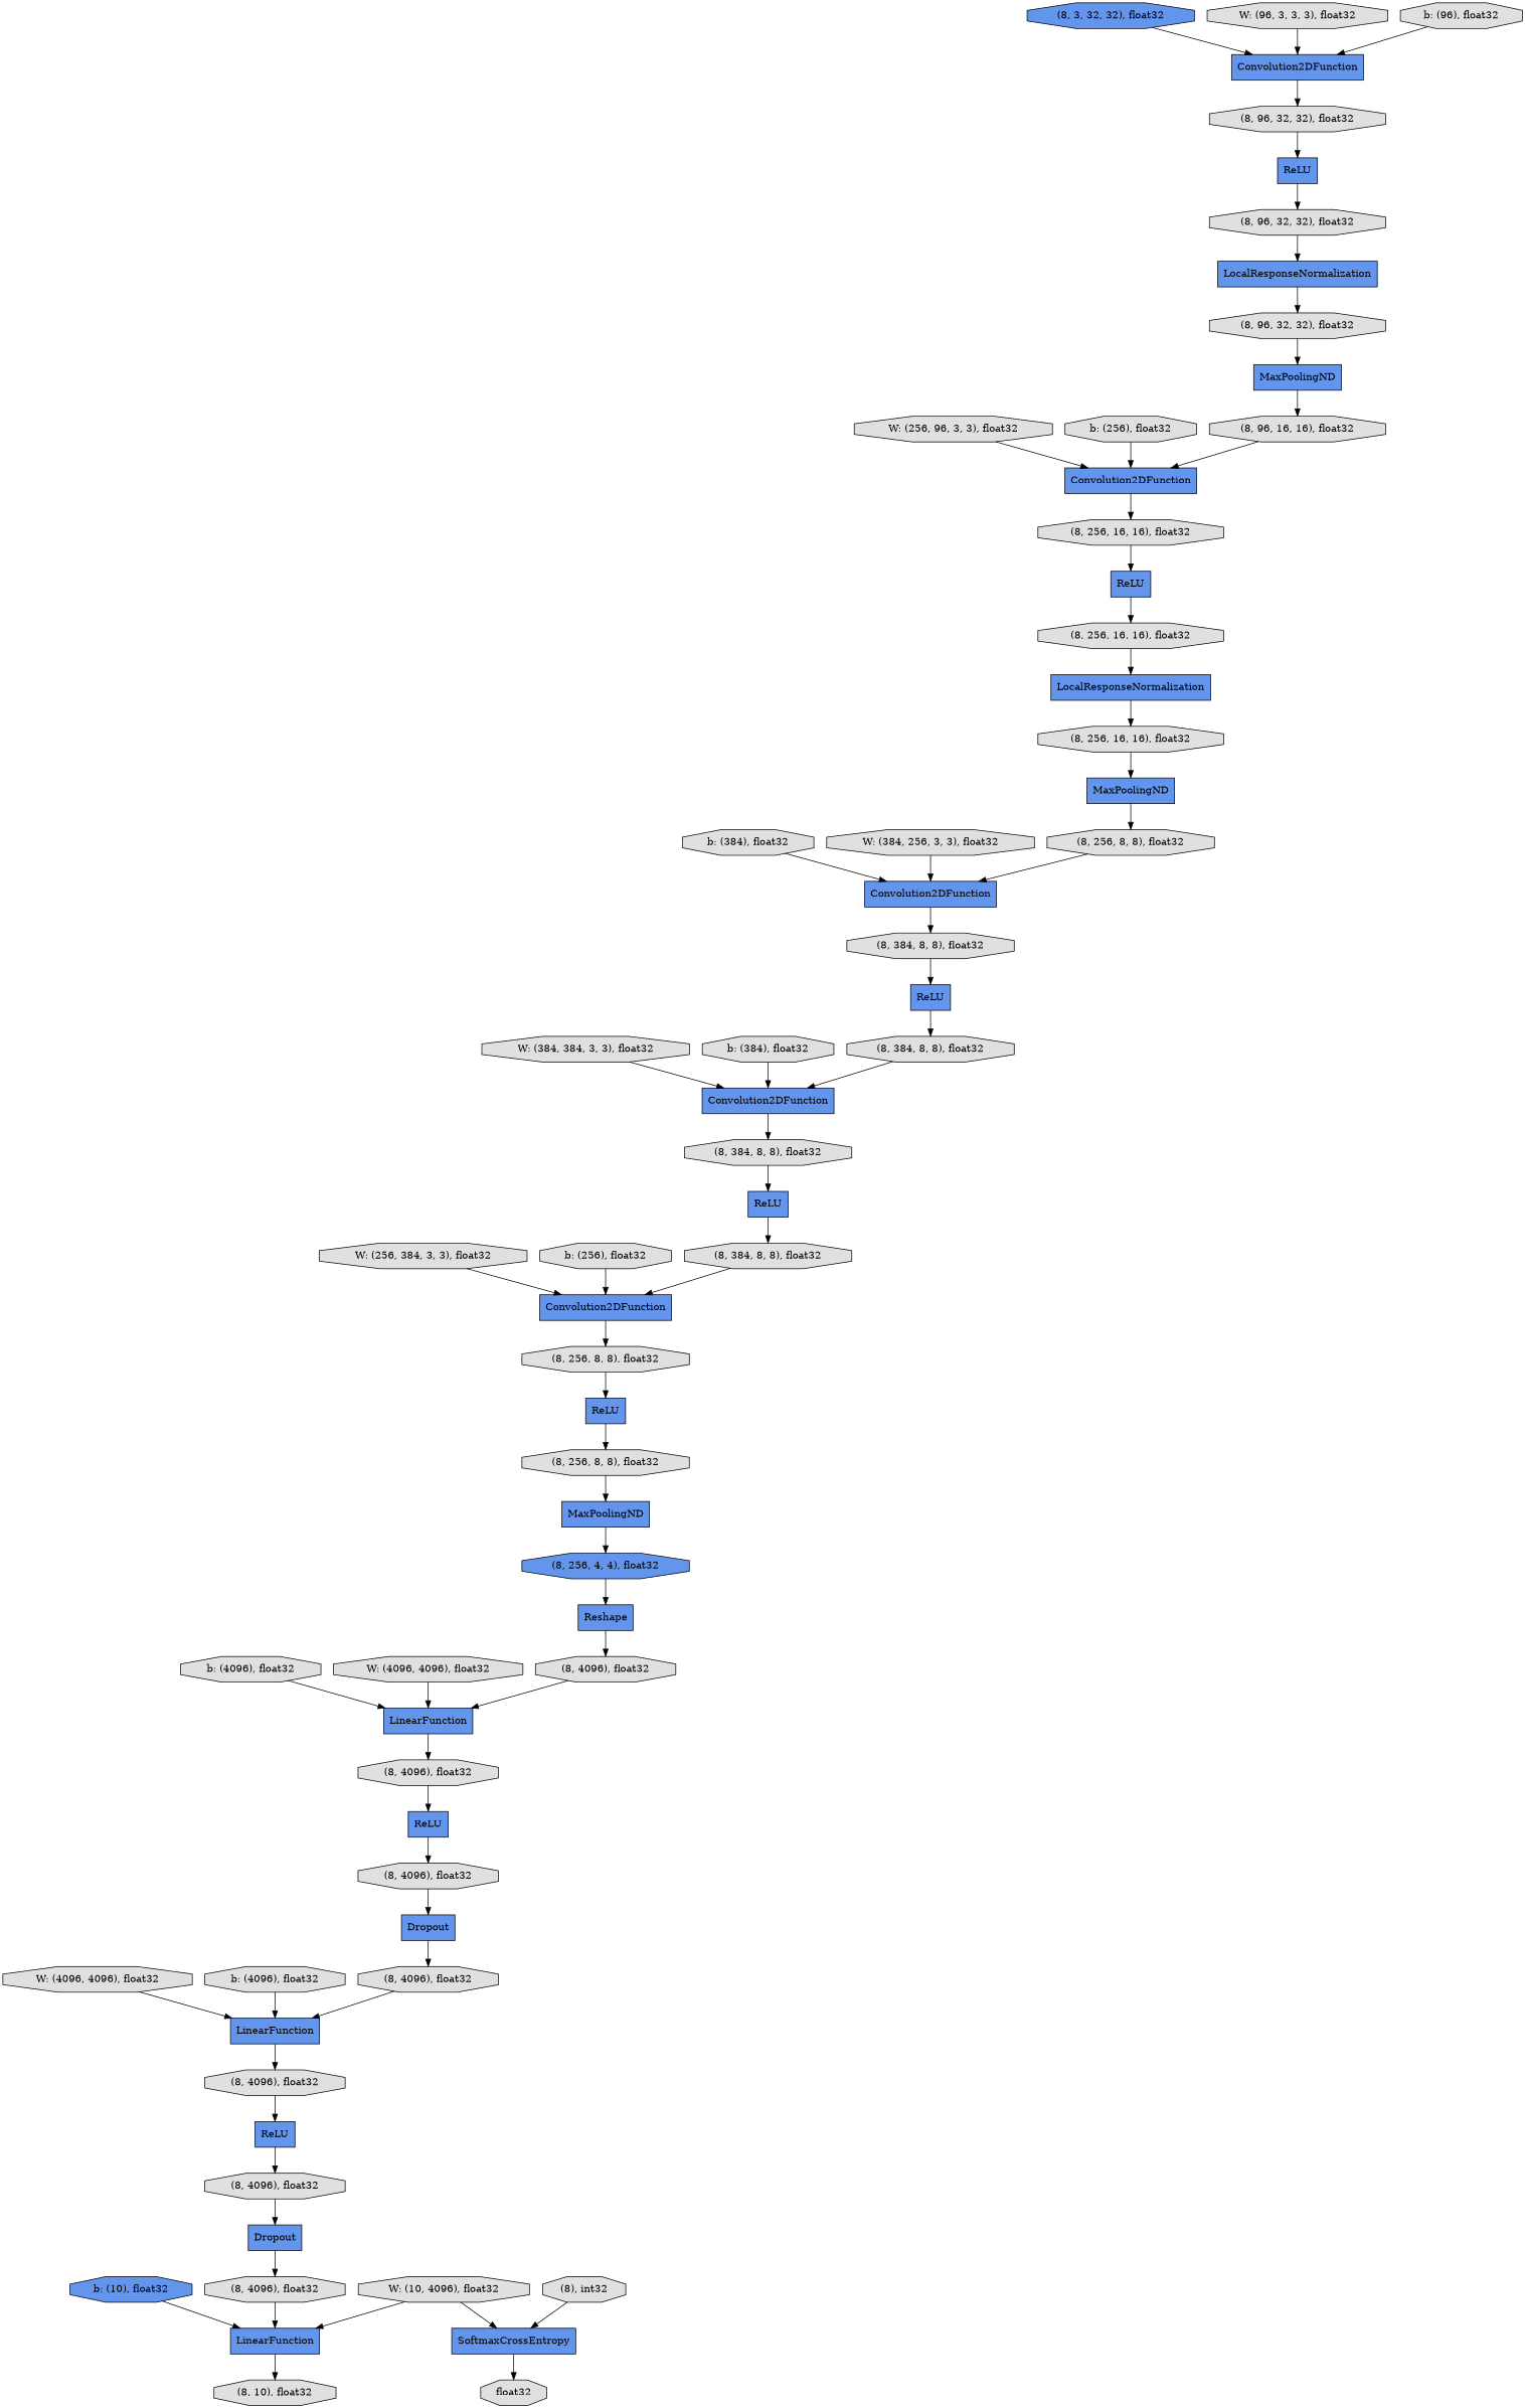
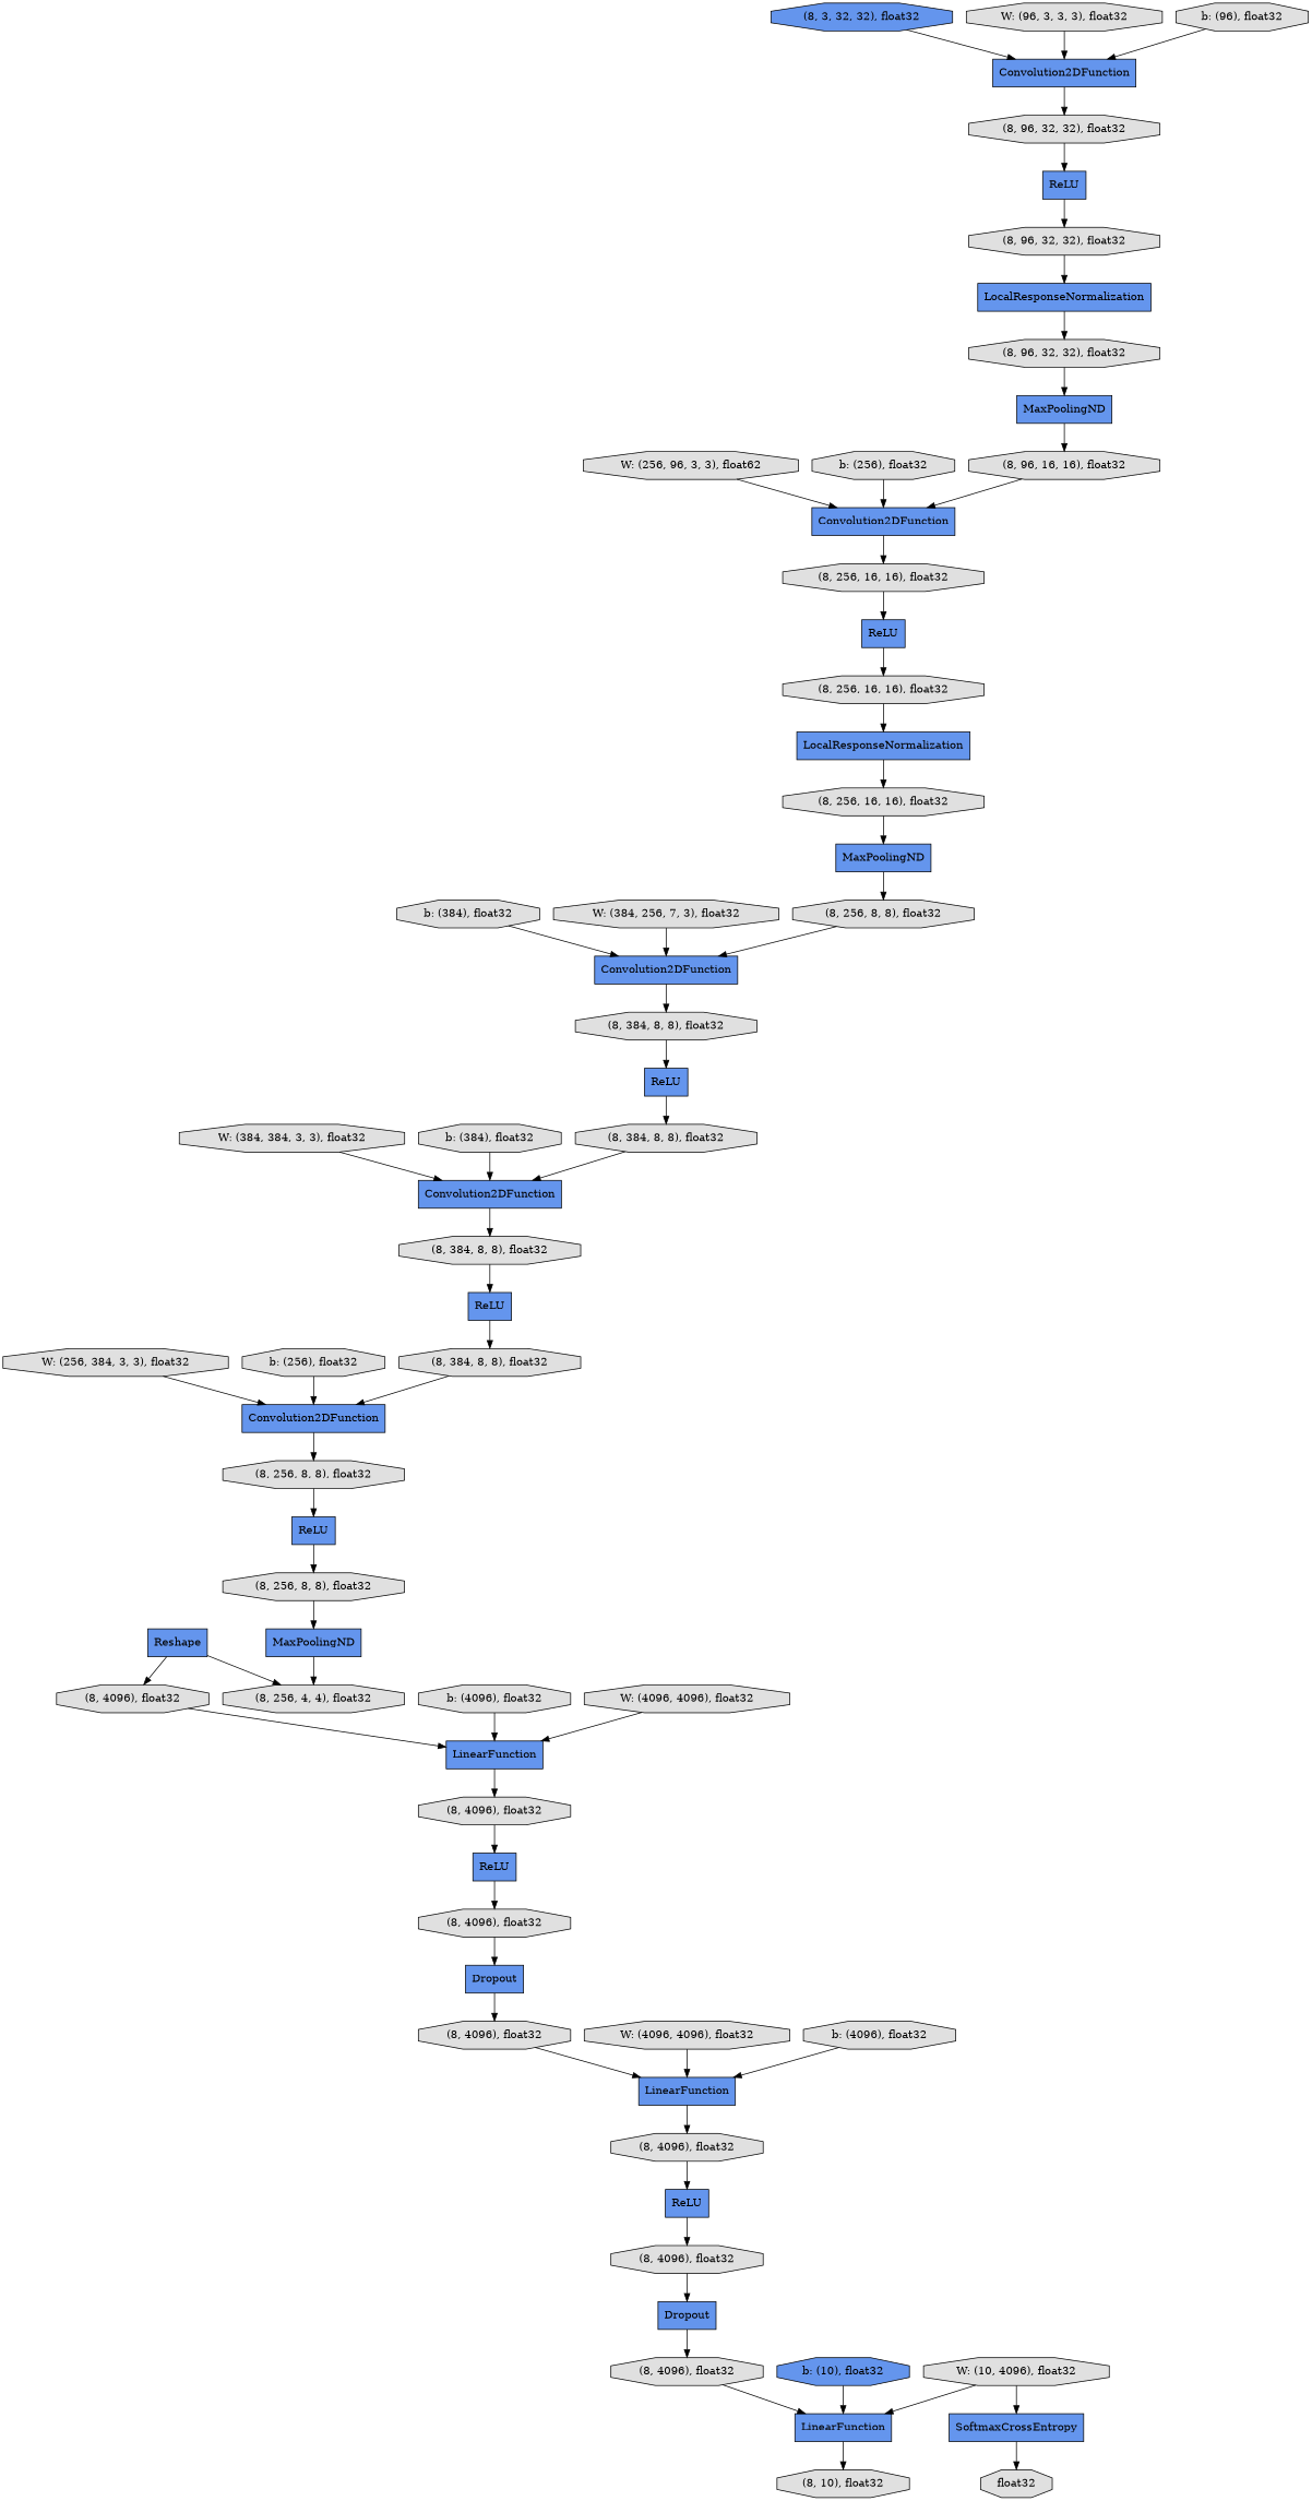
  digraph {
    rankdir=TB
    node [fillcolor="#E0E0E0" shape=octagon style=filled]
    n1 [label="(8, 96, 32, 32), float32"]
    n2 [fillcolor="#6495ED" label=MaxPoolingND shape=record]
    n3 [label="(8, 96, 16, 16), float32"]
    n4 [fillcolor="#6495ED" label=Reshape shape=record]
    n5 [label="(8, 4096), float32"]
    n6 [fillcolor="#6495ED" label=LinearFunction shape=record]
    n7 [label="(8, 4096), float32"]
    n8 [fillcolor="#6495ED" label=LinearFunction shape=record]
    n9 [label="(8, 10), float32"]
    n10 [fillcolor="#6495ED" label=ReLU shape=record]
    n11 [label="(8, 96, 32, 32), float32"]
    n12 [fillcolor="#6495ED" label=LocalResponseNormalization shape=record]
    n13 [fillcolor="#6495ED" label=Convolution2DFunction shape=record]
    n14 [label="(8, 256, 16, 16), float32"]
    n15 [label="(8, 256, 8, 8), float32"]
    n16 [fillcolor="#6495ED" label=MaxPoolingND shape=record]
-   n17 [fillcolor="#6495ED" label="(8, 256, 4, 4), float32"]
+   n17 [label="(8, 256, 4, 4), float32"]
    n18 [fillcolor="#6495ED" label=ReLU shape=record]
    n19 [label="(8, 256, 16, 16), float32"]
-   n20 [label="(8), int32"]
    n21 [fillcolor="#6495ED" label=SoftmaxCrossEntropy shape=record]
    n22 [label=float32]
    n23 [label="b: (384), float32"]
    n24 [fillcolor="#6495ED" label=Convolution2DFunction shape=record]
    n25 [label="(8, 384, 8, 8), float32"]
    n26 [fillcolor="#6495ED" label=LocalResponseNormalization shape=record]
    n27 [label="(8, 256, 16, 16), float32"]
    n28 [fillcolor="#6495ED" label=MaxPoolingND shape=record]
    n29 [label="(8, 256, 8, 8), float32"]
    n30 [fillcolor="#6495ED" label=ReLU shape=record]
    n31 [label="(8, 4096), float32"]
    n32 [fillcolor="#6495ED" label=Dropout shape=record]
    n33 [label="(8, 4096), float32"]
    n34 [fillcolor="#6495ED" label=ReLU shape=record]
    n35 [label="W: (384, 384, 3, 3), float32"]
    n36 [fillcolor="#6495ED" label=Convolution2DFunction shape=record]
    n37 [label="(8, 384, 8, 8), float32"]
    n38 [label="b: (4096), float32"]
    n39 [fillcolor="#6495ED" label="(8, 3, 32, 32), float32"]
    n40 [fillcolor="#6495ED" label=Convolution2DFunction shape=record]
    n41 [label="(8, 96, 32, 32), float32"]
    n42 [label="W: (96, 3, 3, 3), float32"]
    n43 [fillcolor="#6495ED" label=ReLU shape=record]
    n44 [label="(8, 384, 8, 8), float32"]
    n45 [fillcolor="#6495ED" label=Convolution2DFunction shape=record]
    n46 [fillcolor="#6495ED" label=Dropout shape=record]
    n47 [label="(8, 4096), float32"]
    n48 [fillcolor="#6495ED" label=LinearFunction shape=record]
    n49 [label="(8, 4096), float32"]
-   n50 [label="W: (384, 256, 3, 3), float32"]
+   n50 [label="W: (384, 256, 7, 3), float32"]
    n51 [fillcolor="#6495ED" label=ReLU shape=record]
    n52 [label="(8, 384, 8, 8), float32"]
    n53 [label="(8, 4096), float32"]
    n54 [label="b: (384), float32"]
    n55 [label="b: (96), float32"]
    n56 [fillcolor="#6495ED" label=ReLU shape=record]
    n57 [label="W: (10, 4096), float32"]
    n58 [label="W: (256, 384, 3, 3), float32"]
    n59 [label="(8, 256, 8, 8), float32"]
    n60 [fillcolor="#6495ED" label="b: (10), float32"]
-   n61 [label="W: (256, 96, 3, 3), float32"]
+   n61 [label="W: (256, 96, 3, 3), float62"]
    n62 [label="W: (4096, 4096), float32"]
    n63 [label="b: (256), float32"]
    n64 [label="b: (4096), float32"]
    n65 [label="b: (256), float32"]
    n66 [label="W: (4096, 4096), float32"]
    n1 -> n2
    n2 -> n3
    n3 -> n13
    n4 -> n5
    n5 -> n6
    n6 -> n33
    n7 -> n8
    n8 -> n9
    n10 -> n11
    n11 -> n12
    n12 -> n1
    n13 -> n14
    n14 -> n18
    n15 -> n16
    n16 -> n17
-   n17 -> n4
+   n4 -> n17
    n18 -> n19
    n19 -> n26
-   n20 -> n21
    n21 -> n22
    n23 -> n24
    n24 -> n25
    n25 -> n51
    n26 -> n27
    n27 -> n28
    n28 -> n29
    n29 -> n24
    n30 -> n31
    n31 -> n32
    n32 -> n7
    n33 -> n34
    n34 -> n49
    n35 -> n36
    n36 -> n37
    n37 -> n43
    n38 -> n6
    n39 -> n40
    n40 -> n41
    n41 -> n10
    n42 -> n40
    n43 -> n44
    n44 -> n45
    n45 -> n59
    n46 -> n47
    n47 -> n48
    n48 -> n53
    n49 -> n46
    n50 -> n24
    n51 -> n52
    n52 -> n36
    n53 -> n30
    n54 -> n36
    n55 -> n40
    n56 -> n15
    n57 -> n8
    n57 -> n21
    n58 -> n45
    n59 -> n56
    n60 -> n8
    n61 -> n13
    n62 -> n48
    n63 -> n45
    n64 -> n48
    n65 -> n13
    n66 -> n6
  }
